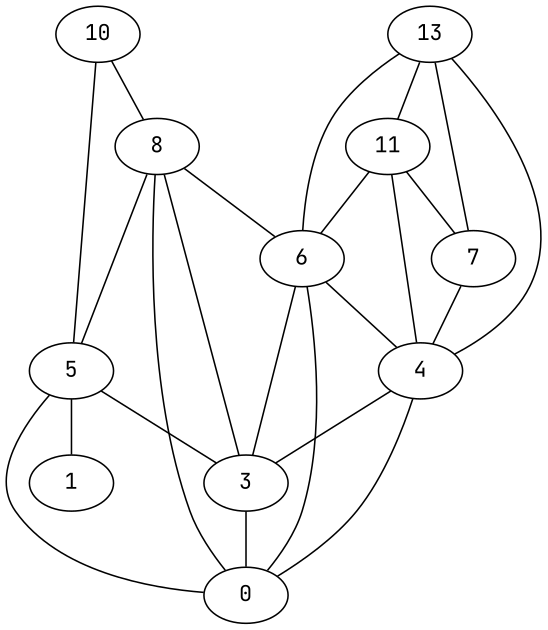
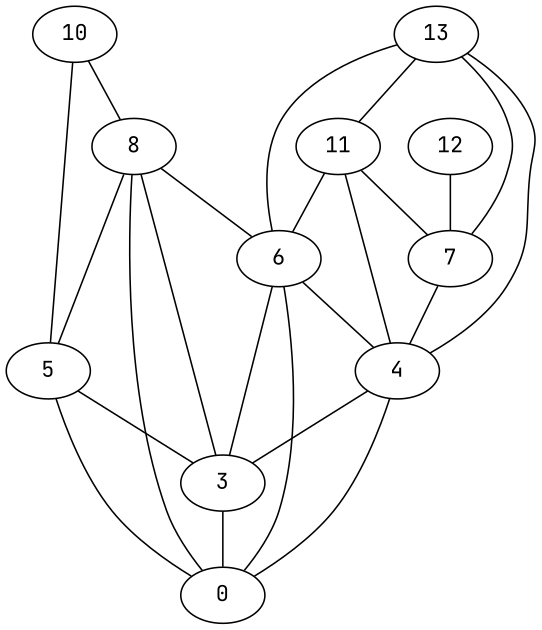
  digraph {
    fontname="JetBrains Mono"
    rankdir=BT
    node [fontname="JetBrains Mono"]
    edge [arrowhead=both fontname="JetBrains Mono"]
    0
    3
    4
    5
    6
    8
    7
    11
    10
    13
-   1
+   12
    0 -> 3
    0 -> 4
    0 -> 5
    0 -> 6
    0 -> 8
    3 -> 4
    3 -> 5
    3 -> 6
    3 -> 8
    4 -> 6
    4 -> 7
    4 -> 11
    5 -> 8
    5 -> 10
    6 -> 8
    6 -> 11
    6 -> 13
    8 -> 10
    7 -> 11
    7 -> 13
+   7 -> 12
    11 -> 13
    13 -> 4
-   1 -> 5
  }
